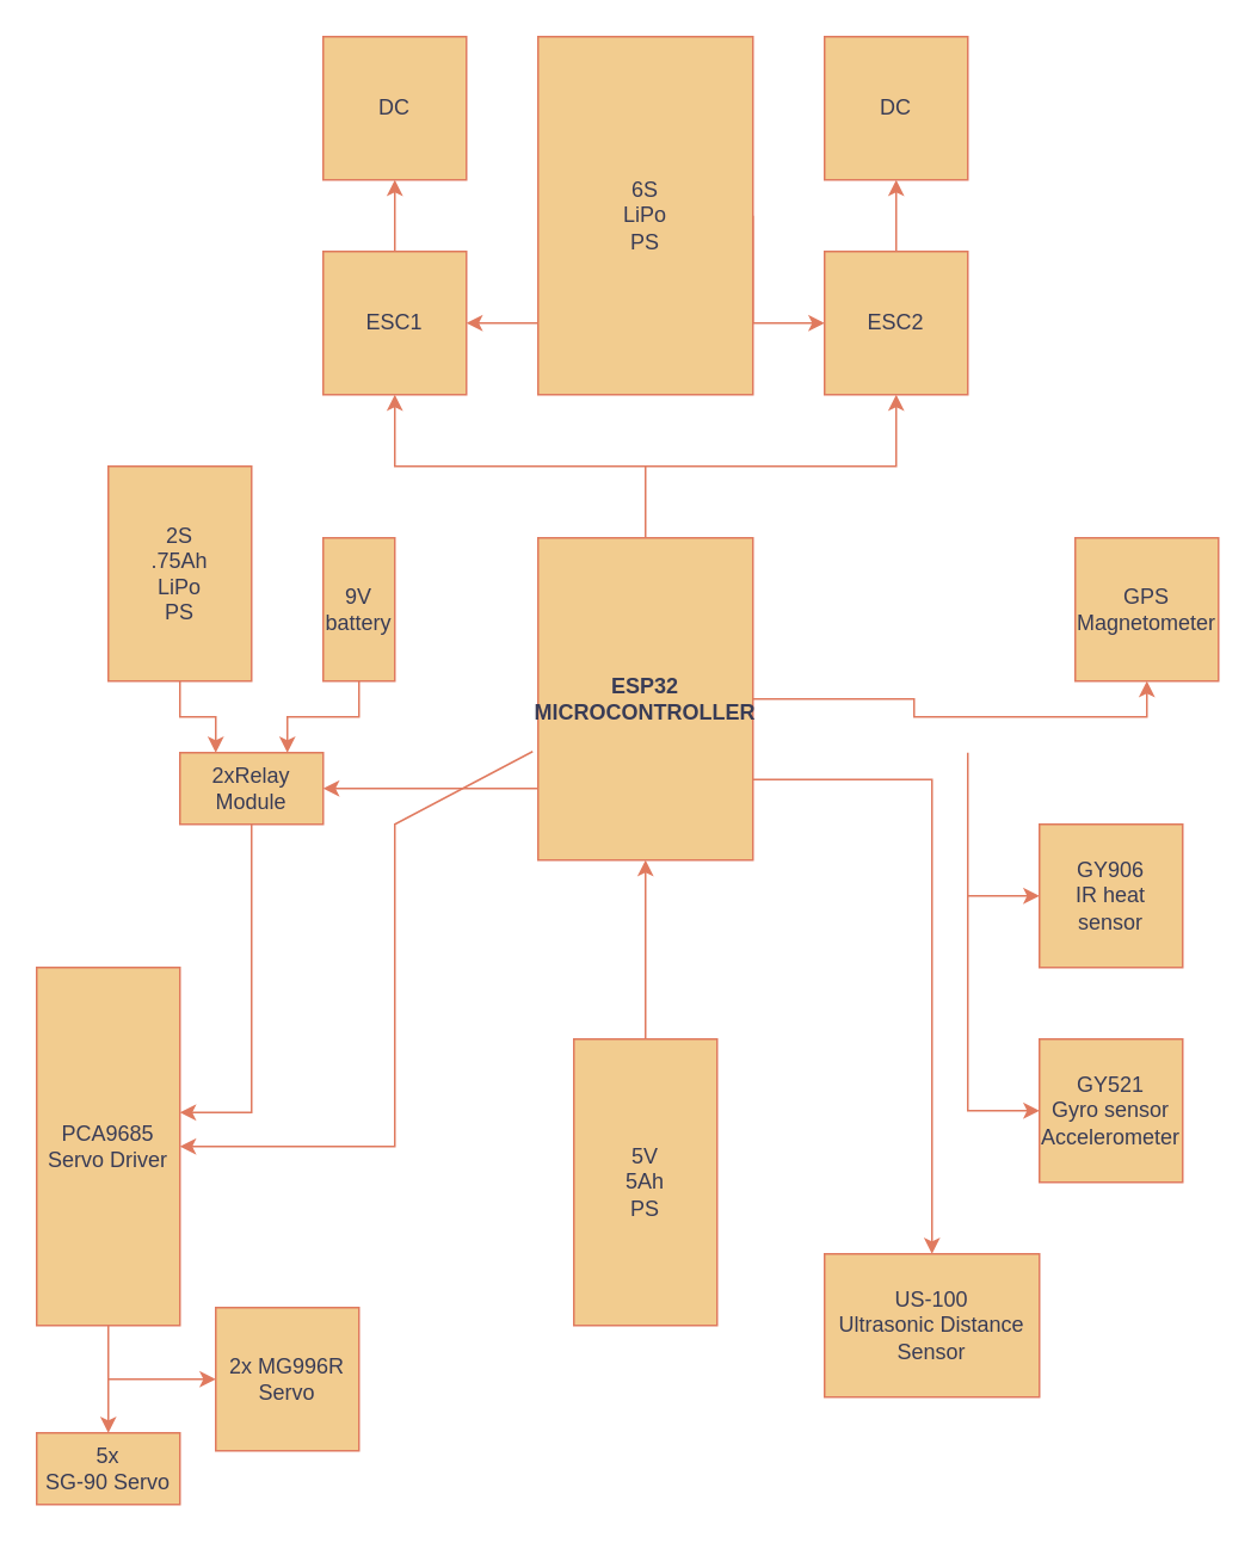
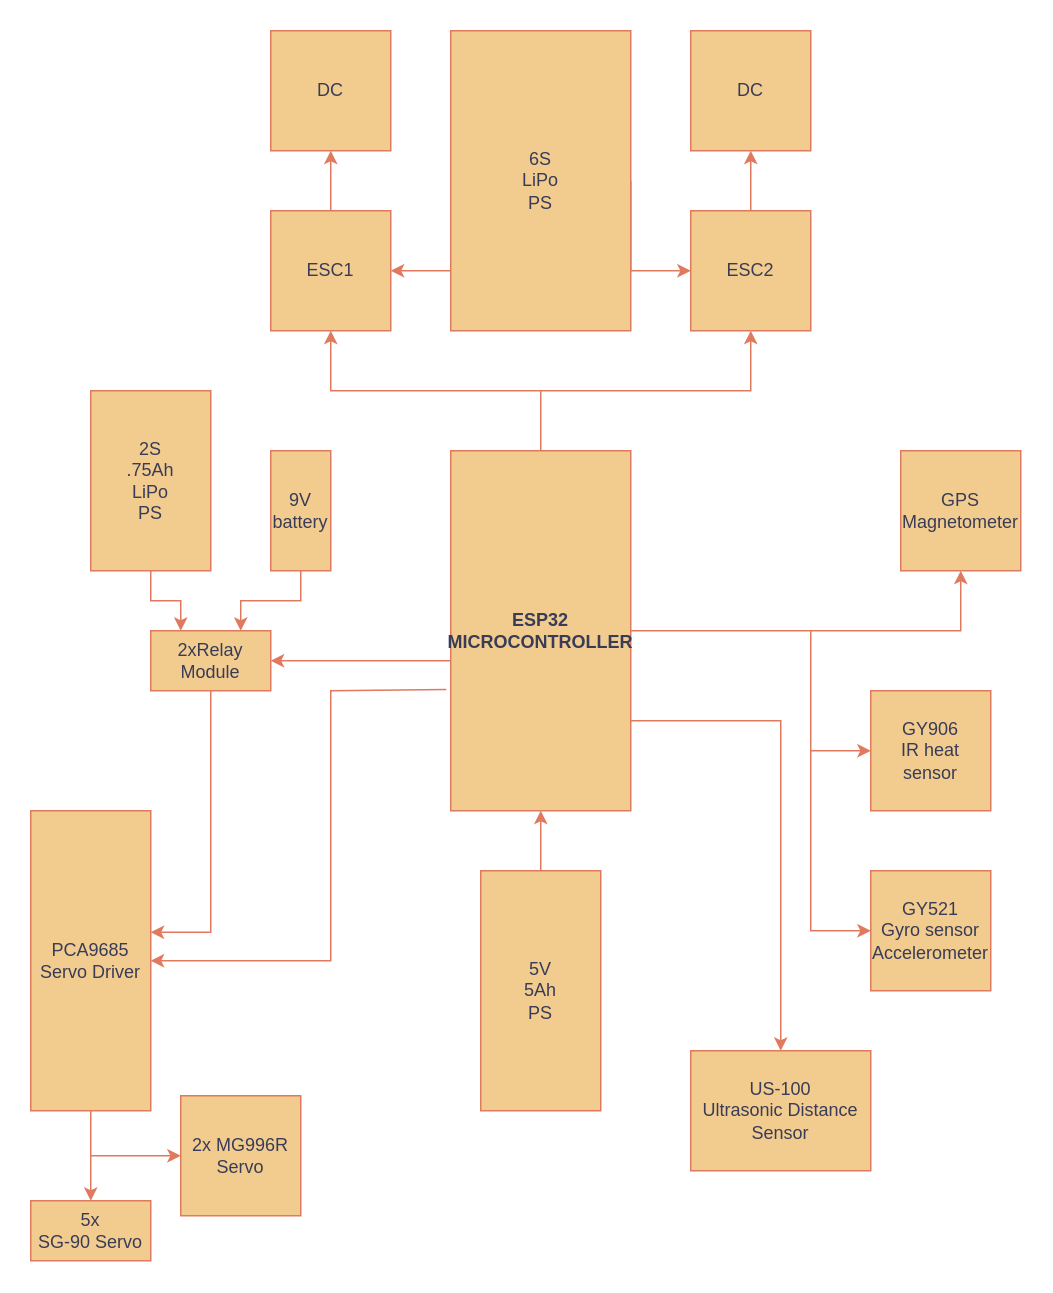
  <mxCell id="0" />
  <mxCell id="1" parent="0" />
  <mxCell id="2" style="edgeStyle=orthogonalEdgeStyle;rounded=0;orthogonalLoop=1;jettySize=auto;html=1;entryX=1;entryY=0.5;entryDx=0;entryDy=0;labelBackgroundColor=none;strokeColor=#E07A5F;fontColor=default;" parent="1" source="6" target="12" edge="1"><mxGeometry relative="1" as="geometry"><Array as="points"><mxPoint x="270" y="440" /><mxPoint x="270" y="440" /></Array></mxGeometry></mxCell>
  <mxCell id="3" style="edgeStyle=orthogonalEdgeStyle;rounded=0;orthogonalLoop=1;jettySize=auto;html=1;exitX=1;exitY=0.75;exitDx=0;exitDy=0;entryX=0.5;entryY=0;entryDx=0;entryDy=0;labelBackgroundColor=none;strokeColor=#E07A5F;fontColor=default;" parent="1" source="6" target="20" edge="1"><mxGeometry relative="1" as="geometry" /></mxCell>
  <mxCell id="4" style="edgeStyle=orthogonalEdgeStyle;rounded=0;orthogonalLoop=1;jettySize=auto;html=1;entryX=0.5;entryY=1;entryDx=0;entryDy=0;labelBackgroundColor=none;strokeColor=#E07A5F;fontColor=default;" parent="1" source="6" target="13" edge="1"><mxGeometry relative="1" as="geometry"><mxPoint x="640" y="420" as="targetPoint" /></mxGeometry></mxCell>
  <mxCell id="5" style="edgeStyle=orthogonalEdgeStyle;rounded=0;orthogonalLoop=1;jettySize=auto;html=1;entryX=0.5;entryY=1;entryDx=0;entryDy=0;labelBackgroundColor=none;strokeColor=#E07A5F;fontColor=default;" parent="1" source="6" target="15" edge="1"><mxGeometry relative="1" as="geometry"><Array as="points"><mxPoint x="360" y="260" /><mxPoint x="220" y="260" /></Array></mxGeometry></mxCell>
- <mxCell id="6" value="&lt;b&gt;ESP32&lt;br&gt;MICROCONTROLLER&lt;/b&gt;" style="rounded=0;whiteSpace=wrap;html=1;labelBackgroundColor=none;fillColor=#F2CC8F;strokeColor=#E07A5F;fontColor=#393C56;" parent="1" vertex="1"><mxGeometry x="300" y="300" width="120" height="180" as="geometry" /></mxCell>
+ <mxCell id="6" value="&lt;b&gt;ESP32&lt;br&gt;MICROCONTROLLER&lt;/b&gt;" style="rounded=0;whiteSpace=wrap;html=1;labelBackgroundColor=none;fillColor=#F2CC8F;strokeColor=#E07A5F;fontColor=#393C56;" parent="1" vertex="1"><mxGeometry x="300" y="300" width="120" height="240" as="geometry" /></mxCell>
  <mxCell id="7" style="edgeStyle=orthogonalEdgeStyle;rounded=0;orthogonalLoop=1;jettySize=auto;html=1;entryX=0.5;entryY=1;entryDx=0;entryDy=0;labelBackgroundColor=none;strokeColor=#E07A5F;fontColor=default;" parent="1" source="8" target="6" edge="1"><mxGeometry relative="1" as="geometry" /></mxCell>
  <mxCell id="8" value="5V&lt;br&gt;5Ah&lt;br&gt;PS" style="rounded=0;whiteSpace=wrap;html=1;labelBackgroundColor=none;fillColor=#F2CC8F;strokeColor=#E07A5F;fontColor=#393C56;" parent="1" vertex="1"><mxGeometry x="320" y="580" width="80" height="160" as="geometry" /></mxCell>
  <mxCell id="9" style="edgeStyle=orthogonalEdgeStyle;rounded=0;orthogonalLoop=1;jettySize=auto;html=1;exitX=0.5;exitY=0;exitDx=0;exitDy=0;entryX=0.5;entryY=1;entryDx=0;entryDy=0;labelBackgroundColor=none;strokeColor=#E07A5F;fontColor=default;" parent="1" source="10" target="28" edge="1"><mxGeometry relative="1" as="geometry" /></mxCell>
  <mxCell id="10" value="ESC2" style="rounded=0;whiteSpace=wrap;html=1;labelBackgroundColor=none;fillColor=#F2CC8F;strokeColor=#E07A5F;fontColor=#393C56;" parent="1" vertex="1"><mxGeometry x="460" y="140" width="80" height="80" as="geometry" /></mxCell>
  <mxCell id="11" style="edgeStyle=orthogonalEdgeStyle;rounded=0;orthogonalLoop=1;jettySize=auto;html=1;labelBackgroundColor=none;strokeColor=#E07A5F;fontColor=default;" parent="1" source="12" edge="1"><mxGeometry relative="1" as="geometry"><mxPoint x="100" y="621" as="targetPoint" /><Array as="points"><mxPoint x="140" y="621" /></Array></mxGeometry></mxCell>
  <mxCell id="12" value="2xRelay Module" style="rounded=0;whiteSpace=wrap;html=1;labelBackgroundColor=none;fillColor=#F2CC8F;strokeColor=#E07A5F;fontColor=#393C56;" parent="1" vertex="1"><mxGeometry x="100" y="420" width="80" height="40" as="geometry" /></mxCell>
  <mxCell id="13" value="GPS&lt;br&gt;Magnetometer" style="rounded=0;whiteSpace=wrap;html=1;labelBackgroundColor=none;fillColor=#F2CC8F;strokeColor=#E07A5F;fontColor=#393C56;" parent="1" vertex="1"><mxGeometry x="600" y="300" width="80" height="80" as="geometry" /></mxCell>
  <mxCell id="14" style="edgeStyle=orthogonalEdgeStyle;rounded=0;orthogonalLoop=1;jettySize=auto;html=1;exitX=0.5;exitY=0;exitDx=0;exitDy=0;entryX=0.5;entryY=1;entryDx=0;entryDy=0;labelBackgroundColor=none;strokeColor=#E07A5F;fontColor=default;" parent="1" source="15" target="27" edge="1"><mxGeometry relative="1" as="geometry" /></mxCell>
  <mxCell id="15" value="ESC1" style="rounded=0;whiteSpace=wrap;html=1;labelBackgroundColor=none;fillColor=#F2CC8F;strokeColor=#E07A5F;fontColor=#393C56;" parent="1" vertex="1"><mxGeometry x="180" y="140" width="80" height="80" as="geometry" /></mxCell>
  <mxCell id="16" style="edgeStyle=orthogonalEdgeStyle;rounded=0;orthogonalLoop=1;jettySize=auto;html=1;entryX=0.5;entryY=0;entryDx=0;entryDy=0;labelBackgroundColor=none;strokeColor=#E07A5F;fontColor=default;" parent="1" source="17" target="19" edge="1"><mxGeometry relative="1" as="geometry" /></mxCell>
  <mxCell id="17" value="PCA9685&lt;br&gt;Servo Driver" style="rounded=0;whiteSpace=wrap;html=1;labelBackgroundColor=none;fillColor=#F2CC8F;strokeColor=#E07A5F;fontColor=#393C56;" parent="1" vertex="1"><mxGeometry x="20" y="540" width="80" height="200" as="geometry" /></mxCell>
  <mxCell id="18" value="2x MG996R&lt;br&gt;Servo" style="rounded=0;whiteSpace=wrap;html=1;labelBackgroundColor=none;fillColor=#F2CC8F;strokeColor=#E07A5F;fontColor=#393C56;" parent="1" vertex="1"><mxGeometry x="120" y="730" width="80" height="80" as="geometry" /></mxCell>
  <mxCell id="19" value="5x&lt;br&gt;SG-90 Servo" style="rounded=0;whiteSpace=wrap;html=1;labelBackgroundColor=none;fillColor=#F2CC8F;strokeColor=#E07A5F;fontColor=#393C56;" parent="1" vertex="1"><mxGeometry x="20" y="800" width="80" height="40" as="geometry" /></mxCell>
  <mxCell id="20" value="US-100&lt;br&gt;Ultrasonic Distance Sensor" style="rounded=0;whiteSpace=wrap;html=1;labelBackgroundColor=none;fillColor=#F2CC8F;strokeColor=#E07A5F;fontColor=#393C56;" parent="1" vertex="1"><mxGeometry x="460" y="700" width="120" height="80" as="geometry" /></mxCell>
  <mxCell id="21" style="edgeStyle=orthogonalEdgeStyle;rounded=0;orthogonalLoop=1;jettySize=auto;html=1;entryX=0.25;entryY=0;entryDx=0;entryDy=0;labelBackgroundColor=none;strokeColor=#E07A5F;fontColor=default;" parent="1" source="22" target="12" edge="1"><mxGeometry relative="1" as="geometry" /></mxCell>
  <mxCell id="22" value="2S&lt;br&gt;.75Ah&lt;br&gt;LiPo&lt;br&gt;PS" style="rounded=0;whiteSpace=wrap;html=1;labelBackgroundColor=none;fillColor=#F2CC8F;strokeColor=#E07A5F;fontColor=#393C56;" parent="1" vertex="1"><mxGeometry x="60" y="260" width="80" height="120" as="geometry" /></mxCell>
  <mxCell id="23" value="" style="endArrow=classic;html=1;rounded=0;entryX=0;entryY=0.5;entryDx=0;entryDy=0;labelBackgroundColor=none;strokeColor=#E07A5F;fontColor=default;" parent="1" target="18" edge="1"><mxGeometry width="50" height="50" relative="1" as="geometry"><mxPoint x="60" y="770" as="sourcePoint" /><mxPoint x="380" y="530" as="targetPoint" /></mxGeometry></mxCell>
  <mxCell id="24" value="" style="endArrow=classic;html=1;rounded=0;exitX=-0.025;exitY=0.663;exitDx=0;exitDy=0;exitPerimeter=0;entryX=1;entryY=0.5;entryDx=0;entryDy=0;labelBackgroundColor=none;strokeColor=#E07A5F;fontColor=default;" parent="1" source="6" target="17" edge="1"><mxGeometry width="50" height="50" relative="1" as="geometry"><mxPoint x="330" y="580" as="sourcePoint" /><mxPoint x="170" y="470" as="targetPoint" /><Array as="points"><mxPoint x="220" y="460" /><mxPoint x="220" y="640" /></Array></mxGeometry></mxCell>
  <mxCell id="25" style="edgeStyle=orthogonalEdgeStyle;rounded=0;orthogonalLoop=1;jettySize=auto;html=1;entryX=0.75;entryY=0;entryDx=0;entryDy=0;labelBackgroundColor=none;strokeColor=#E07A5F;fontColor=default;" parent="1" source="26" target="12" edge="1"><mxGeometry relative="1" as="geometry" /></mxCell>
  <mxCell id="26" value="9V&lt;br&gt;battery" style="rounded=0;whiteSpace=wrap;html=1;labelBackgroundColor=none;fillColor=#F2CC8F;strokeColor=#E07A5F;fontColor=#393C56;" parent="1" vertex="1"><mxGeometry x="180" y="300" width="40" height="80" as="geometry" /></mxCell>
  <mxCell id="27" value="DC" style="rounded=0;whiteSpace=wrap;html=1;labelBackgroundColor=none;fillColor=#F2CC8F;strokeColor=#E07A5F;fontColor=#393C56;" parent="1" vertex="1"><mxGeometry x="180" y="20" width="80" height="80" as="geometry" /></mxCell>
  <mxCell id="28" value="DC" style="rounded=0;whiteSpace=wrap;html=1;labelBackgroundColor=none;fillColor=#F2CC8F;strokeColor=#E07A5F;fontColor=#393C56;" parent="1" vertex="1"><mxGeometry x="460" y="20" width="80" height="80" as="geometry" /></mxCell>
  <mxCell id="29" value="" style="endArrow=classic;html=1;rounded=0;entryX=0.5;entryY=1;entryDx=0;entryDy=0;labelBackgroundColor=none;strokeColor=#E07A5F;fontColor=default;" parent="1" target="10" edge="1"><mxGeometry width="50" height="50" relative="1" as="geometry"><mxPoint x="360" y="260" as="sourcePoint" /><mxPoint x="380" y="420" as="targetPoint" /><Array as="points"><mxPoint x="420" y="260" /><mxPoint x="500" y="260" /></Array></mxGeometry></mxCell>
  <mxCell id="30" style="edgeStyle=orthogonalEdgeStyle;rounded=0;orthogonalLoop=1;jettySize=auto;html=1;exitX=1;exitY=0.5;exitDx=0;exitDy=0;entryX=0;entryY=0.5;entryDx=0;entryDy=0;labelBackgroundColor=none;strokeColor=#E07A5F;fontColor=default;" parent="1" source="32" target="10" edge="1"><mxGeometry relative="1" as="geometry"><mxPoint x="440" y="180" as="targetPoint" /><Array as="points"><mxPoint x="420" y="180" /></Array></mxGeometry></mxCell>
  <mxCell id="31" style="edgeStyle=orthogonalEdgeStyle;rounded=0;orthogonalLoop=1;jettySize=auto;html=1;entryX=1;entryY=0.5;entryDx=0;entryDy=0;labelBackgroundColor=none;strokeColor=#E07A5F;fontColor=default;" parent="1" source="32" target="15" edge="1"><mxGeometry relative="1" as="geometry"><Array as="points"><mxPoint x="290" y="180" /><mxPoint x="290" y="180" /></Array></mxGeometry></mxCell>
  <mxCell id="32" value="6S&lt;br&gt;LiPo&lt;br&gt;PS" style="rounded=0;whiteSpace=wrap;html=1;labelBackgroundColor=none;fillColor=#F2CC8F;strokeColor=#E07A5F;fontColor=#393C56;" parent="1" vertex="1"><mxGeometry x="300" y="20" width="120" height="200" as="geometry" /></mxCell>
  <mxCell id="33" value="GY906&lt;br&gt;IR heat sensor" style="rounded=0;whiteSpace=wrap;html=1;labelBackgroundColor=none;fillColor=#F2CC8F;strokeColor=#E07A5F;fontColor=#393C56;" parent="1" vertex="1"><mxGeometry x="580" y="460" width="80" height="80" as="geometry" /></mxCell>
  <mxCell id="34" value="" style="endArrow=classic;html=1;rounded=0;entryX=0;entryY=0.5;entryDx=0;entryDy=0;labelBackgroundColor=none;strokeColor=#E07A5F;fontColor=default;" parent="1" target="33" edge="1"><mxGeometry width="50" height="50" relative="1" as="geometry"><mxPoint x="540" y="420" as="sourcePoint" /><mxPoint x="380" y="530" as="targetPoint" /><Array as="points"><mxPoint x="540" y="454" /><mxPoint x="540" y="500" /></Array></mxGeometry></mxCell>
  <mxCell id="35" value="" style="endArrow=classic;html=1;rounded=0;labelBackgroundColor=none;strokeColor=#E07A5F;fontColor=default;" parent="1" edge="1"><mxGeometry width="50" height="50" relative="1" as="geometry"><mxPoint x="540" y="500" as="sourcePoint" /><mxPoint x="580" y="620" as="targetPoint" /><Array as="points"><mxPoint x="540" y="620" /></Array></mxGeometry></mxCell>
  <mxCell id="36" value="GY521&lt;br&gt;Gyro sensor&lt;br&gt;Accelerometer" style="rounded=0;whiteSpace=wrap;html=1;labelBackgroundColor=none;fillColor=#F2CC8F;strokeColor=#E07A5F;fontColor=#393C56;" parent="1" vertex="1"><mxGeometry x="580" y="580" width="80" height="80" as="geometry" /></mxCell>
